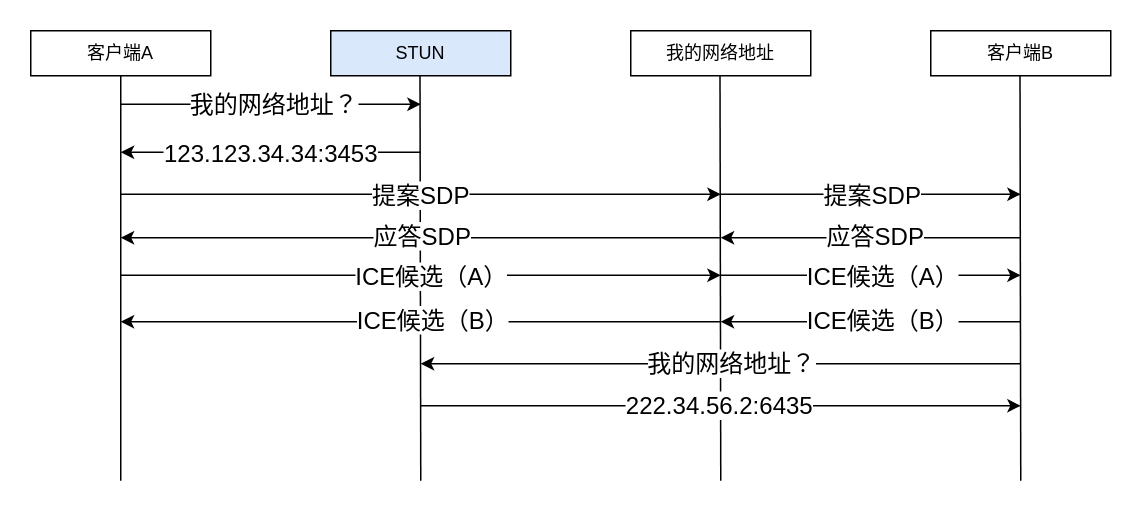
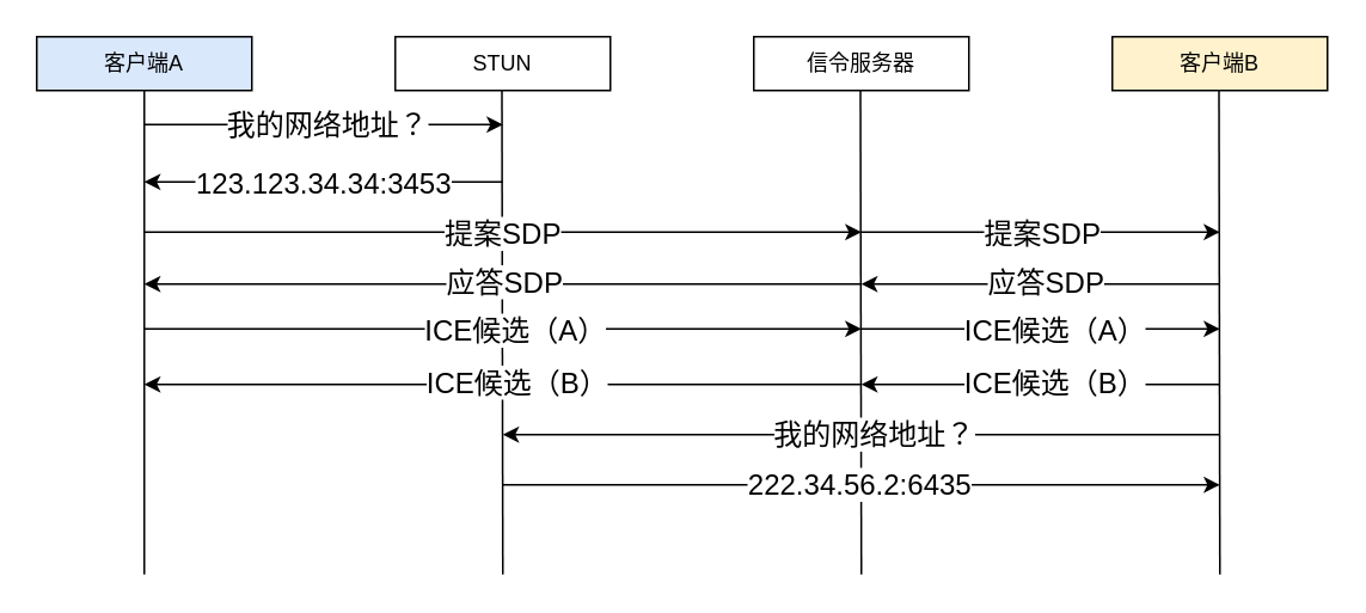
  <mxCell id="0" />
  <mxCell id="1" parent="0" />
- <mxCell id="2" value="客户端A" style="rounded=0;whiteSpace=wrap;html=1;" parent="1" vertex="1"><mxGeometry x="20" y="20" width="120" height="30" as="geometry" /></mxCell>
- <mxCell id="3" value="STUN" style="rounded=0;whiteSpace=wrap;html=1;fillColor=#dae8fc;" parent="1" vertex="1"><mxGeometry x="220" y="20" width="120" height="30" as="geometry" /></mxCell>
- <mxCell id="4" value="我的网络地址" style="rounded=0;whiteSpace=wrap;html=1;" parent="1" vertex="1"><mxGeometry x="420" y="20" width="120" height="30" as="geometry" /></mxCell>
- <mxCell id="5" value="客户端B" style="rounded=0;whiteSpace=wrap;html=1;" parent="1" vertex="1"><mxGeometry x="620" y="20" width="120" height="30" as="geometry" /></mxCell>
+ <mxCell id="2" value="客户端A" style="rounded=0;whiteSpace=wrap;html=1;fillColor=#dae8fc;" parent="1" vertex="1"><mxGeometry x="20" y="20" width="120" height="30" as="geometry" /></mxCell>
+ <mxCell id="3" value="STUN" style="rounded=0;whiteSpace=wrap;html=1;" parent="1" vertex="1"><mxGeometry x="220" y="20" width="120" height="30" as="geometry" /></mxCell>
+ <mxCell id="4" value="信令服务器" style="rounded=0;whiteSpace=wrap;html=1;" parent="1" vertex="1"><mxGeometry x="420" y="20" width="120" height="30" as="geometry" /></mxCell>
+ <mxCell id="5" value="客户端B" style="rounded=0;whiteSpace=wrap;html=1;fillColor=#fff2cc;" parent="1" vertex="1"><mxGeometry x="620" y="20" width="120" height="30" as="geometry" /></mxCell>
  <mxCell id="6" value="" style="endArrow=none;html=1;rounded=0;" parent="1" edge="1"><mxGeometry width="50" height="50" relative="1" as="geometry"><mxPoint x="80" y="320" as="sourcePoint" /><mxPoint x="80" y="50" as="targetPoint" /></mxGeometry></mxCell>
  <mxCell id="7" value="" style="endArrow=none;html=1;rounded=0;" parent="1" edge="1"><mxGeometry width="50" height="50" relative="1" as="geometry"><mxPoint x="280" y="320" as="sourcePoint" /><mxPoint x="279.5" y="50" as="targetPoint" /><Array as="points"><mxPoint x="279.5" y="320" /></Array></mxGeometry></mxCell>
  <mxCell id="8" value="" style="endArrow=none;html=1;rounded=0;" parent="1" edge="1"><mxGeometry width="50" height="50" relative="1" as="geometry"><mxPoint x="480" y="320" as="sourcePoint" /><mxPoint x="479.5" y="50" as="targetPoint" /><Array as="points"><mxPoint x="479.5" y="320" /></Array></mxGeometry></mxCell>
  <mxCell id="9" value="" style="endArrow=none;html=1;rounded=0;" parent="1" edge="1"><mxGeometry width="50" height="50" relative="1" as="geometry"><mxPoint x="680" y="320" as="sourcePoint" /><mxPoint x="679.5" y="50" as="targetPoint" /><Array as="points"><mxPoint x="679.5" y="320" /></Array></mxGeometry></mxCell>
  <mxCell id="10" value="" style="endArrow=classic;html=1;rounded=0;" parent="1" edge="1"><mxGeometry width="50" height="50" relative="1" as="geometry"><mxPoint x="80" y="69" as="sourcePoint" /><mxPoint x="280" y="69" as="targetPoint" /></mxGeometry></mxCell>
  <mxCell id="11" value="我的网络地址？" style="edgeLabel;html=1;align=center;verticalAlign=middle;resizable=0;points=[];fontSize=16;" parent="10" vertex="1" connectable="0"><mxGeometry x="0.15" y="-2" relative="1" as="geometry"><mxPoint x="-14" y="-3" as="offset" /></mxGeometry></mxCell>
  <mxCell id="12" value="" style="endArrow=classic;html=1;rounded=0;" parent="1" edge="1"><mxGeometry width="50" height="50" relative="1" as="geometry"><mxPoint x="280" y="101" as="sourcePoint" /><mxPoint x="80" y="101" as="targetPoint" /></mxGeometry></mxCell>
  <mxCell id="13" value="123.123.34.34:3453" style="edgeLabel;html=1;align=center;verticalAlign=middle;resizable=0;points=[];fontSize=16;" parent="12" vertex="1" connectable="0"><mxGeometry x="-0.17" relative="1" as="geometry"><mxPoint x="-18" as="offset" /></mxGeometry></mxCell>
  <mxCell id="14" value="" style="endArrow=classic;html=1;rounded=0;" parent="1" edge="1"><mxGeometry width="50" height="50" relative="1" as="geometry"><mxPoint x="80" y="129" as="sourcePoint" /><mxPoint x="480" y="129" as="targetPoint" /></mxGeometry></mxCell>
  <mxCell id="15" value="提案SDP" style="edgeLabel;html=1;align=center;verticalAlign=middle;resizable=0;points=[];fontStyle=0;fontSize=16;" parent="14" vertex="1" connectable="0"><mxGeometry x="0.14" y="-2" relative="1" as="geometry"><mxPoint x="-29" y="-2" as="offset" /></mxGeometry></mxCell>
  <mxCell id="16" value="" style="endArrow=classic;html=1;rounded=0;" parent="1" edge="1"><mxGeometry width="50" height="50" relative="1" as="geometry"><mxPoint x="480" y="129" as="sourcePoint" /><mxPoint x="680" y="129" as="targetPoint" /></mxGeometry></mxCell>
  <mxCell id="17" value="提案SDP" style="edgeLabel;html=1;align=center;verticalAlign=middle;resizable=0;points=[];fontStyle=0;fontSize=16;" parent="16" vertex="1" connectable="0"><mxGeometry x="0.14" y="-2" relative="1" as="geometry"><mxPoint x="-14" y="-2" as="offset" /></mxGeometry></mxCell>
  <mxCell id="18" value="" style="endArrow=classic;html=1;rounded=0;" parent="1" edge="1"><mxGeometry width="50" height="50" relative="1" as="geometry"><mxPoint x="680" y="158" as="sourcePoint" /><mxPoint x="480" y="158" as="targetPoint" /></mxGeometry></mxCell>
  <mxCell id="19" value="应答SDP" style="edgeLabel;html=1;align=center;verticalAlign=middle;resizable=0;points=[];fontStyle=0;fontSize=16;" parent="18" vertex="1" connectable="0"><mxGeometry x="0.14" y="-2" relative="1" as="geometry"><mxPoint x="16" as="offset" /></mxGeometry></mxCell>
  <mxCell id="20" value="" style="endArrow=classic;html=1;rounded=0;" parent="1" edge="1"><mxGeometry width="50" height="50" relative="1" as="geometry"><mxPoint x="480" y="158" as="sourcePoint" /><mxPoint x="80" y="158" as="targetPoint" /></mxGeometry></mxCell>
  <mxCell id="21" value="应答SDP" style="edgeLabel;html=1;align=center;verticalAlign=middle;resizable=0;points=[];fontStyle=0;fontSize=16;" parent="20" vertex="1" connectable="0"><mxGeometry x="0.14" y="-2" relative="1" as="geometry"><mxPoint x="28" as="offset" /></mxGeometry></mxCell>
  <mxCell id="22" value="" style="endArrow=classic;html=1;rounded=0;" parent="1" edge="1"><mxGeometry width="50" height="50" relative="1" as="geometry"><mxPoint x="80" y="183" as="sourcePoint" /><mxPoint x="480" y="183" as="targetPoint" /></mxGeometry></mxCell>
  <mxCell id="23" value="ICE候选（A）" style="edgeLabel;html=1;align=center;verticalAlign=middle;resizable=0;points=[];fontStyle=0;fontSize=16;" parent="22" vertex="1" connectable="0"><mxGeometry x="0.14" y="-2" relative="1" as="geometry"><mxPoint x="-22" y="-2" as="offset" /></mxGeometry></mxCell>
  <mxCell id="24" value="" style="endArrow=classic;html=1;rounded=0;" parent="1" edge="1"><mxGeometry width="50" height="50" relative="1" as="geometry"><mxPoint x="480" y="183" as="sourcePoint" /><mxPoint x="680" y="183" as="targetPoint" /></mxGeometry></mxCell>
  <mxCell id="25" value="ICE候选（A）" style="edgeLabel;html=1;align=center;verticalAlign=middle;resizable=0;points=[];fontStyle=0;fontSize=16;" parent="24" vertex="1" connectable="0"><mxGeometry x="0.14" y="-2" relative="1" as="geometry"><mxPoint x="-7" y="-2" as="offset" /></mxGeometry></mxCell>
  <mxCell id="26" value="" style="endArrow=classic;html=1;rounded=0;" parent="1" edge="1"><mxGeometry width="50" height="50" relative="1" as="geometry"><mxPoint x="480" y="214" as="sourcePoint" /><mxPoint x="80" y="214" as="targetPoint" /></mxGeometry></mxCell>
  <mxCell id="27" value="ICE候选（B）" style="edgeLabel;html=1;align=center;verticalAlign=middle;resizable=0;points=[];fontStyle=0;fontSize=16;" parent="26" vertex="1" connectable="0"><mxGeometry x="0.14" y="-2" relative="1" as="geometry"><mxPoint x="35" as="offset" /></mxGeometry></mxCell>
  <mxCell id="28" value="" style="endArrow=classic;html=1;rounded=0;" parent="1" edge="1"><mxGeometry width="50" height="50" relative="1" as="geometry"><mxPoint x="680" y="214" as="sourcePoint" /><mxPoint x="480" y="214" as="targetPoint" /></mxGeometry></mxCell>
  <mxCell id="29" value="ICE候选（B）" style="edgeLabel;html=1;align=center;verticalAlign=middle;resizable=0;points=[];fontStyle=0;fontSize=16;" parent="28" vertex="1" connectable="0"><mxGeometry x="0.14" y="-2" relative="1" as="geometry"><mxPoint x="21" as="offset" /></mxGeometry></mxCell>
  <mxCell id="30" value="" style="endArrow=classic;html=1;rounded=0;fontSize=16;" parent="1" edge="1"><mxGeometry width="50" height="50" relative="1" as="geometry"><mxPoint x="680" y="242" as="sourcePoint" /><mxPoint x="280" y="242" as="targetPoint" /></mxGeometry></mxCell>
  <mxCell id="31" value="我的网络地址？" style="edgeLabel;html=1;align=center;verticalAlign=middle;resizable=0;points=[];fontSize=16;" parent="30" vertex="1" connectable="0"><mxGeometry x="-0.13" y="2" relative="1" as="geometry"><mxPoint x="-20" y="-3" as="offset" /></mxGeometry></mxCell>
  <mxCell id="32" value="" style="endArrow=classic;html=1;rounded=0;fontSize=16;" parent="1" edge="1"><mxGeometry width="50" height="50" relative="1" as="geometry"><mxPoint x="280" y="270" as="sourcePoint" /><mxPoint x="680" y="270" as="targetPoint" /></mxGeometry></mxCell>
  <mxCell id="33" value="222.34.56.2:6435" style="edgeLabel;html=1;align=center;verticalAlign=middle;resizable=0;points=[];fontSize=16;" parent="32" vertex="1" connectable="0"><mxGeometry x="-0.13" y="2" relative="1" as="geometry"><mxPoint x="24" y="1" as="offset" /></mxGeometry></mxCell>
